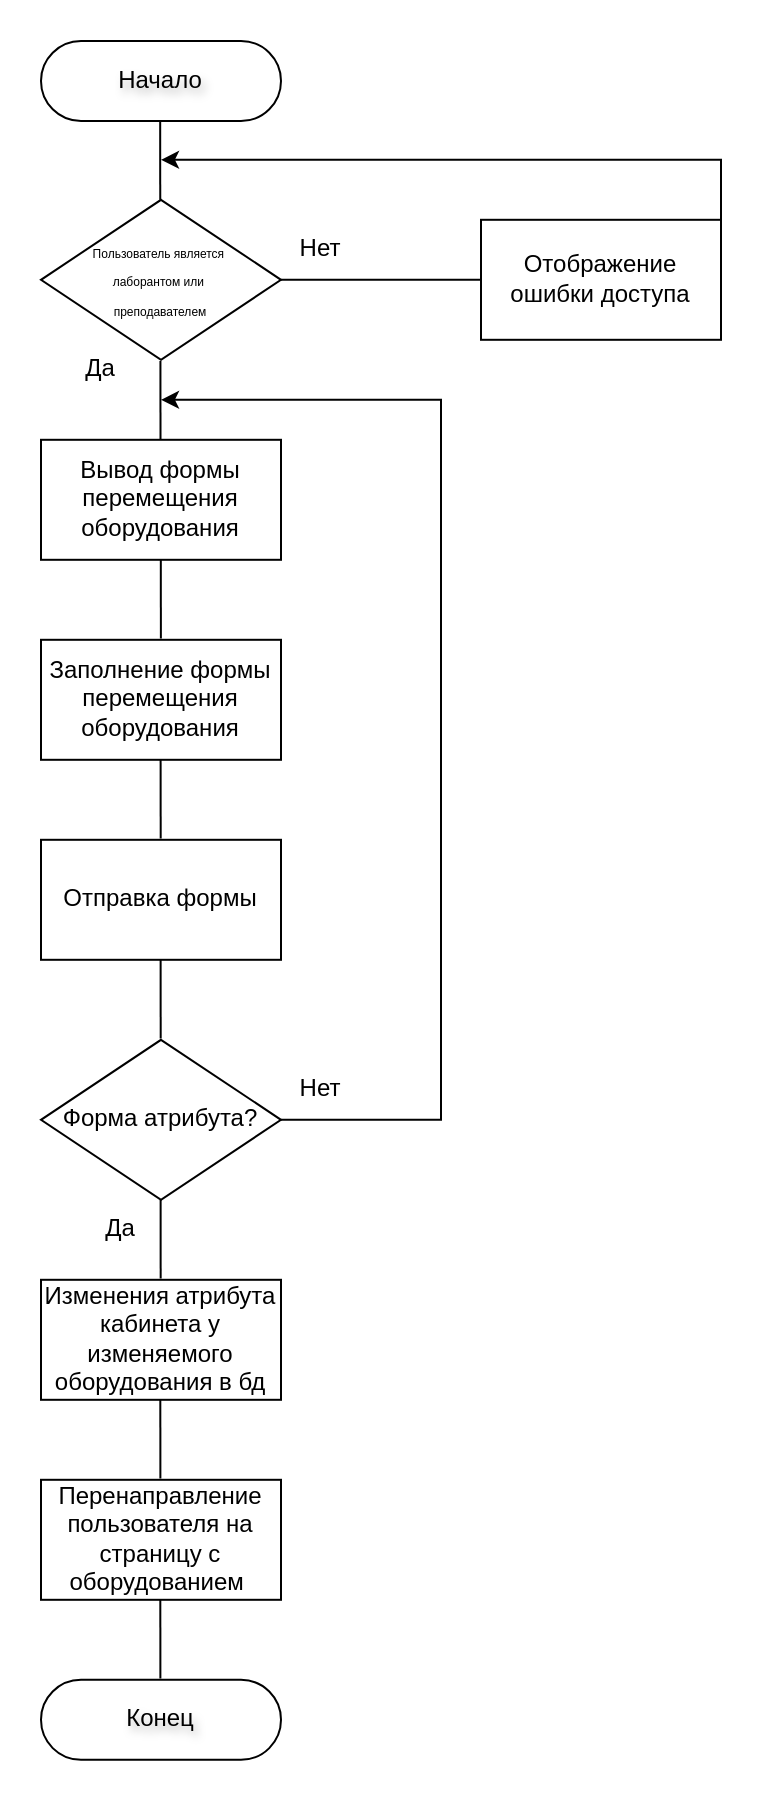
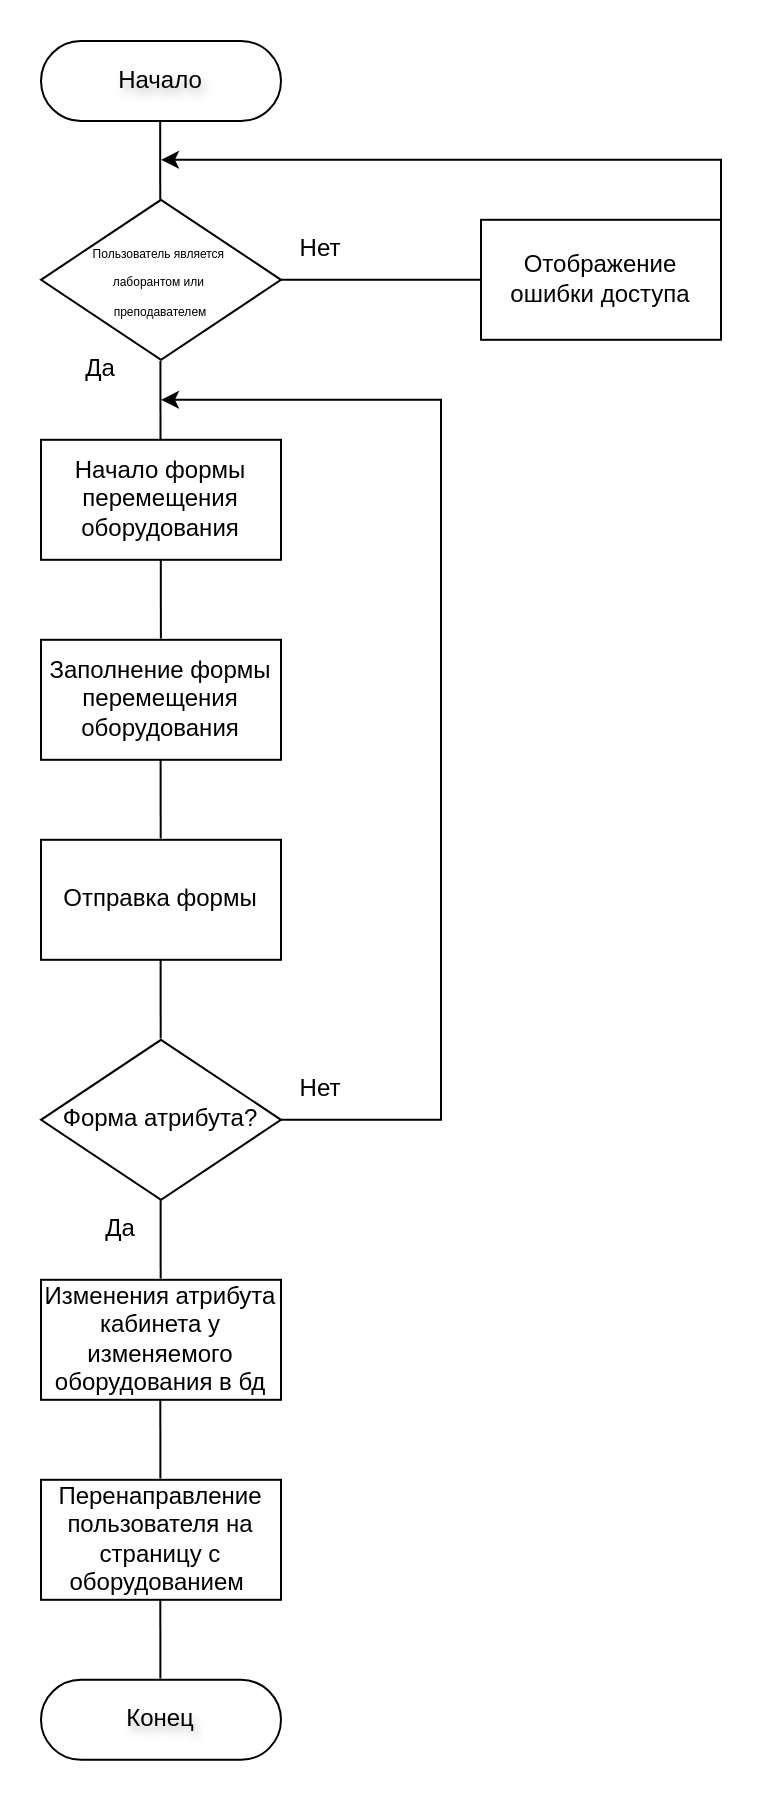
  <mxCell id="0" />
  <mxCell id="1" parent="0" />
  <mxCell id="2" value="Начало" style="rounded=1;whiteSpace=wrap;html=1;fontSize=12;glass=0;strokeWidth=1;shadow=0;spacing=0;textShadow=1;arcSize=50;" vertex="1" parent="1"><mxGeometry x="20" y="20" width="120" height="40" as="geometry" /></mxCell>
  <mxCell id="3" value="" style="endArrow=none;html=1;rounded=0;entryX=0.533;entryY=1.015;entryDx=0;entryDy=0;entryPerimeter=0;" edge="1" parent="1"><mxGeometry width="50" height="50" relative="1" as="geometry"><mxPoint x="79.94" y="318.8" as="sourcePoint" /><mxPoint x="79.9" y="279.4" as="targetPoint" /></mxGeometry></mxCell>
  <mxCell id="4" value="Заполнение формы перемещения оборудования" style="rounded=0;whiteSpace=wrap;html=1;" vertex="1" parent="1"><mxGeometry x="20" y="319.4" width="120" height="60" as="geometry" /></mxCell>
  <mxCell id="5" value="" style="endArrow=none;html=1;rounded=0;entryX=0.533;entryY=1.015;entryDx=0;entryDy=0;entryPerimeter=0;" edge="1" parent="1"><mxGeometry width="50" height="50" relative="1" as="geometry"><mxPoint x="79.84" y="418.8" as="sourcePoint" /><mxPoint x="79.8" y="379.4" as="targetPoint" /></mxGeometry></mxCell>
  <mxCell id="6" value="Отправка формы" style="rounded=0;whiteSpace=wrap;html=1;" vertex="1" parent="1"><mxGeometry x="20" y="419.4" width="120" height="60" as="geometry" /></mxCell>
  <mxCell id="7" value="" style="endArrow=none;html=1;rounded=0;entryX=0.533;entryY=1.015;entryDx=0;entryDy=0;entryPerimeter=0;" edge="1" parent="1"><mxGeometry width="50" height="50" relative="1" as="geometry"><mxPoint x="79.84" y="518.8" as="sourcePoint" /><mxPoint x="79.8" y="479.4" as="targetPoint" /></mxGeometry></mxCell>
  <mxCell id="8" value="Форма атрибута?" style="rhombus;whiteSpace=wrap;html=1;" vertex="1" parent="1"><mxGeometry x="20" y="519.4" width="120" height="80" as="geometry" /></mxCell>
  <mxCell id="9" value="" style="endArrow=none;html=1;rounded=0;entryX=0.533;entryY=1.015;entryDx=0;entryDy=0;entryPerimeter=0;" edge="1" parent="1"><mxGeometry width="50" height="50" relative="1" as="geometry"><mxPoint x="79.84" y="638.8" as="sourcePoint" /><mxPoint x="79.8" y="599.4" as="targetPoint" /></mxGeometry></mxCell>
  <mxCell id="10" value="Да" style="text;html=1;align=center;verticalAlign=middle;whiteSpace=wrap;rounded=0;" vertex="1" parent="1"><mxGeometry x="30" y="599.4" width="60" height="30" as="geometry" /></mxCell>
  <mxCell id="11" value="Нет" style="text;html=1;align=center;verticalAlign=middle;whiteSpace=wrap;rounded=0;" vertex="1" parent="1"><mxGeometry x="130" y="529.4" width="60" height="30" as="geometry" /></mxCell>
- <mxCell id="12" value="Вывод формы перемещения оборудования" style="rounded=0;whiteSpace=wrap;html=1;" vertex="1" parent="1"><mxGeometry x="20" y="219.4" width="120" height="60" as="geometry" /></mxCell>
+ <mxCell id="12" value="Начало формы перемещения оборудования" style="rounded=0;whiteSpace=wrap;html=1;" vertex="1" parent="1"><mxGeometry x="20" y="219.4" width="120" height="60" as="geometry" /></mxCell>
  <mxCell id="13" value="" style="endArrow=none;html=1;rounded=0;entryX=0.533;entryY=1.015;entryDx=0;entryDy=0;entryPerimeter=0;" edge="1" parent="1"><mxGeometry width="50" height="50" relative="1" as="geometry"><mxPoint x="79.75" y="219.4" as="sourcePoint" /><mxPoint x="79.71" y="180" as="targetPoint" /></mxGeometry></mxCell>
  <mxCell id="14" value="" style="endArrow=classic;html=1;rounded=0;exitX=1;exitY=0.5;exitDx=0;exitDy=0;" edge="1" parent="1" source="8"><mxGeometry width="50" height="50" relative="1" as="geometry"><mxPoint x="310" y="479.4" as="sourcePoint" /><mxPoint x="80" y="199.4" as="targetPoint" /><Array as="points"><mxPoint x="220" y="559.4" /><mxPoint x="220" y="199.4" /></Array></mxGeometry></mxCell>
  <mxCell id="15" value="Изменения атрибута кабинета у изменяемого оборудования в бд" style="rounded=0;whiteSpace=wrap;html=1;" vertex="1" parent="1"><mxGeometry x="20" y="639.4" width="120" height="60" as="geometry" /></mxCell>
  <mxCell id="16" value="Перенаправление пользователя на страницу с оборудованием&amp;nbsp;" style="rounded=0;whiteSpace=wrap;html=1;" vertex="1" parent="1"><mxGeometry x="20" y="739.4" width="120" height="60" as="geometry" /></mxCell>
  <mxCell id="17" value="" style="endArrow=none;html=1;rounded=0;entryX=0.533;entryY=1.015;entryDx=0;entryDy=0;entryPerimeter=0;" edge="1" parent="1"><mxGeometry width="50" height="50" relative="1" as="geometry"><mxPoint x="79.7" y="738.8" as="sourcePoint" /><mxPoint x="79.66" y="699.4" as="targetPoint" /></mxGeometry></mxCell>
  <mxCell id="18" value="Конец" style="rounded=1;whiteSpace=wrap;html=1;fontSize=12;glass=0;strokeWidth=1;shadow=0;spacing=0;textShadow=1;arcSize=50;" vertex="1" parent="1"><mxGeometry x="20" y="839.4" width="120" height="40" as="geometry" /></mxCell>
  <mxCell id="19" value="" style="endArrow=none;html=1;rounded=0;entryX=0.533;entryY=1.015;entryDx=0;entryDy=0;entryPerimeter=0;" edge="1" parent="1"><mxGeometry width="50" height="50" relative="1" as="geometry"><mxPoint x="79.7" y="838.8" as="sourcePoint" /><mxPoint x="79.66" y="799.4" as="targetPoint" /></mxGeometry></mxCell>
  <mxCell id="20" value="" style="endArrow=none;html=1;rounded=0;entryX=0.533;entryY=1.015;entryDx=0;entryDy=0;entryPerimeter=0;" edge="1" parent="1"><mxGeometry width="50" height="50" relative="1" as="geometry"><mxPoint x="79.62" y="99.4" as="sourcePoint" /><mxPoint x="79.58" y="60" as="targetPoint" /></mxGeometry></mxCell>
  <mxCell id="21" value="&lt;font style=&quot;font-size: 6px;&quot;&gt;Пользователь является&amp;nbsp;&lt;/font&gt;&lt;div&gt;&lt;font style=&quot;font-size: 6px;&quot;&gt;лаборантом или&amp;nbsp;&lt;/font&gt;&lt;/div&gt;&lt;div&gt;&lt;font style=&quot;font-size: 6px;&quot;&gt;преподавателем&lt;/font&gt;&lt;/div&gt;" style="rhombus;whiteSpace=wrap;html=1;" vertex="1" parent="1"><mxGeometry x="20" y="99.4" width="120" height="80" as="geometry" /></mxCell>
  <mxCell id="22" value="Да" style="text;html=1;align=center;verticalAlign=middle;whiteSpace=wrap;rounded=0;" vertex="1" parent="1"><mxGeometry x="20" y="169.4" width="60" height="30" as="geometry" /></mxCell>
  <mxCell id="23" value="Нет" style="text;html=1;align=center;verticalAlign=middle;whiteSpace=wrap;rounded=0;" vertex="1" parent="1"><mxGeometry x="130" y="109.4" width="60" height="30" as="geometry" /></mxCell>
  <mxCell id="24" value="Отображение ошибки доступа" style="rounded=0;whiteSpace=wrap;html=1;" vertex="1" parent="1"><mxGeometry x="240" y="109.4" width="120" height="60" as="geometry" /></mxCell>
  <mxCell id="25" value="" style="endArrow=none;html=1;rounded=0;exitX=1;exitY=0.5;exitDx=0;exitDy=0;entryX=0;entryY=0.5;entryDx=0;entryDy=0;" edge="1" parent="1" source="21" target="24"><mxGeometry width="50" height="50" relative="1" as="geometry"><mxPoint x="140" y="189.4" as="sourcePoint" /><mxPoint x="190" y="139.4" as="targetPoint" /></mxGeometry></mxCell>
  <mxCell id="26" value="" style="endArrow=classic;html=1;rounded=0;exitX=1;exitY=0.5;exitDx=0;exitDy=0;" edge="1" parent="1" source="24"><mxGeometry width="50" height="50" relative="1" as="geometry"><mxPoint x="360" y="159.4" as="sourcePoint" /><mxPoint x="80" y="79.4" as="targetPoint" /><Array as="points"><mxPoint x="360" y="139.4" /><mxPoint x="360" y="79.4" /></Array></mxGeometry></mxCell>
